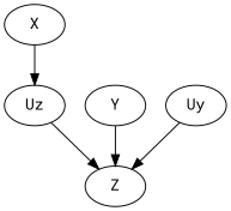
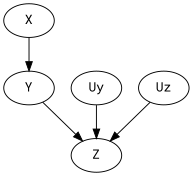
  strict digraph {
    fontname="Roboto Mono"
    node [fontname="Roboto Mono" x=0]
    edge [fontname="Roboto Mono"]
    X [y=1]
    Y [y=0]
    Z [y=-1]
    Uy [x=-0.5 y=0.5]
    Uz [x=-0.5 y=-0.5]
-   X -> Uz
+   X -> Y
    Y -> Z
    Uy -> Z
    Uz -> Z
  }
